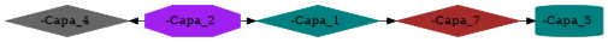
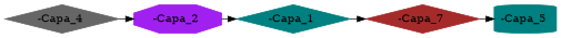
  digraph {
    rankdir=TB
    node [color=teal shape=diamond style=filled]
    edge [constraint=false]
    n1 [color=gray40 label="-Capa_4 "]
    n2 [color=purple label="-Capa_2 " shape=octagon]
    n3 [label="-Capa_1 "]
    n4 [color=brown label="-Capa_7 "]
    n5 [label="-Capa_5 " shape=cylinder]
-   n2 -> n1
+   n1 -> n2
    n2 -> n3
    n3 -> n4
    n4 -> n5
  }
